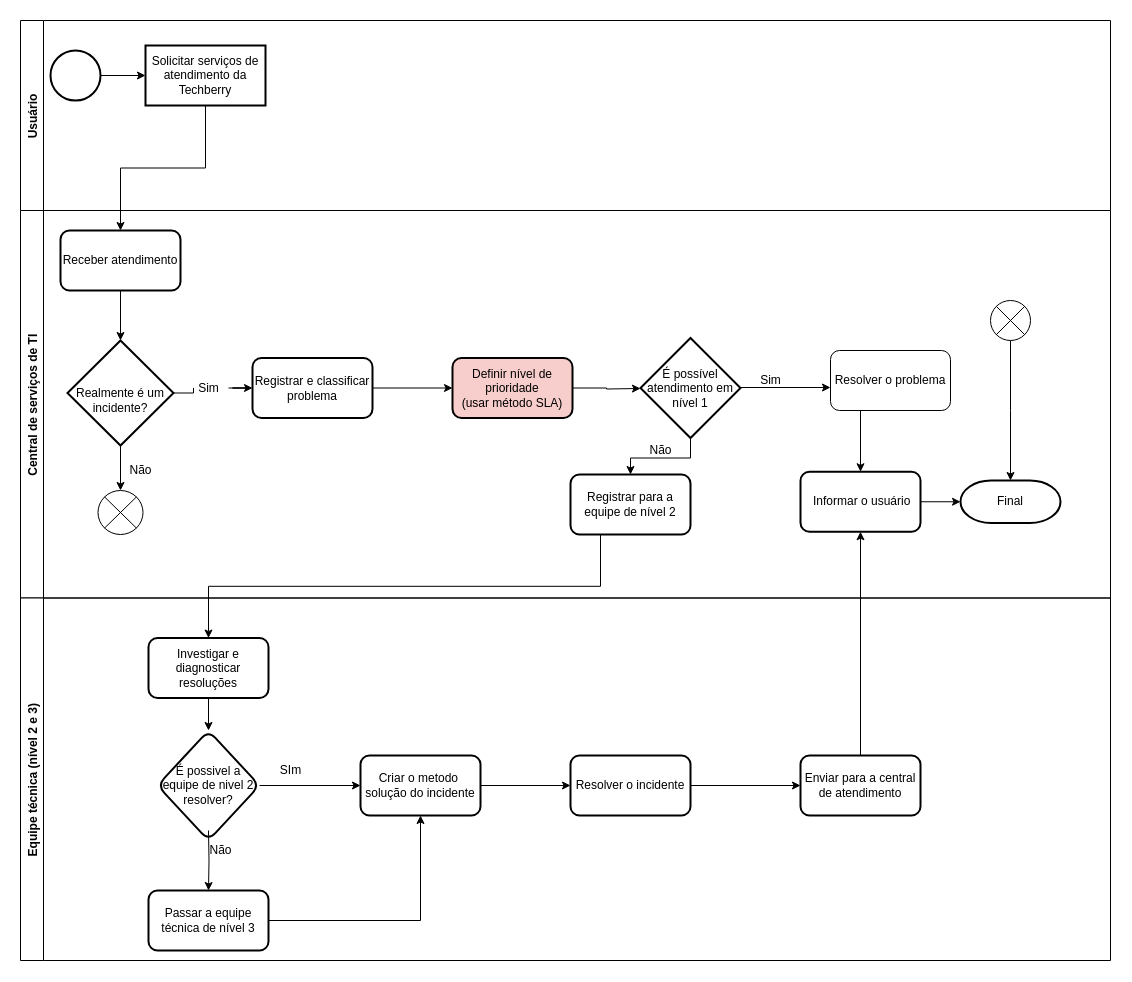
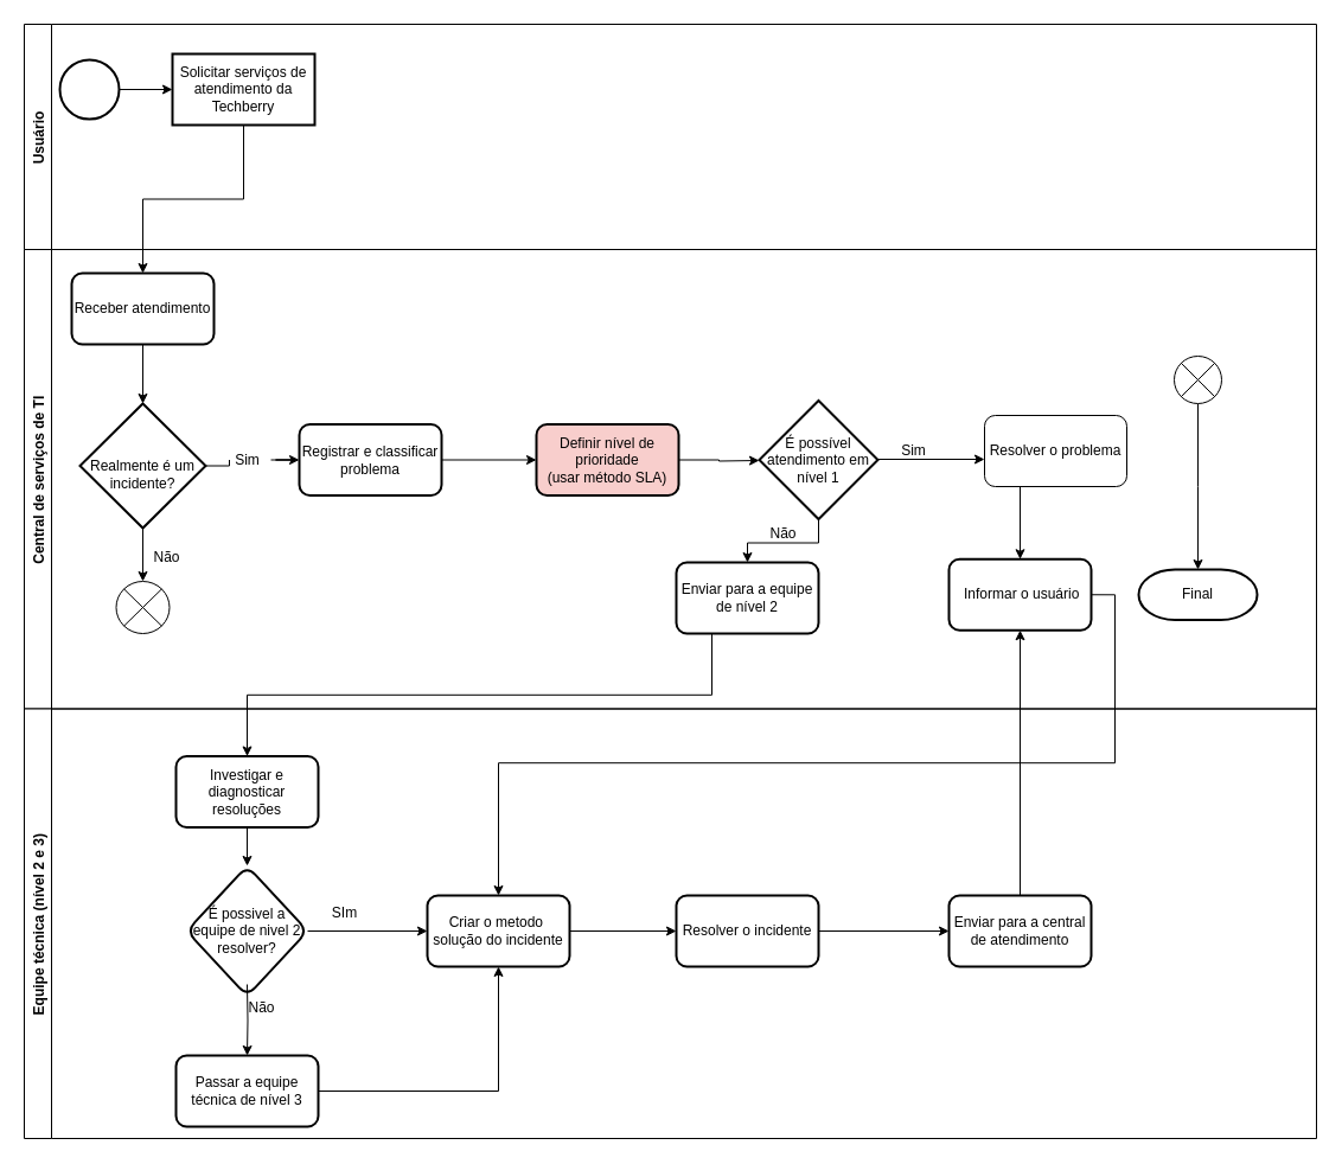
  <mxCell id="0" />
  <mxCell id="1" parent="0" />
  <mxCell id="2" value="Usuário" style="swimlane;horizontal=0;" vertex="1" parent="1"><mxGeometry x="20" y="20" width="1090" height="190" as="geometry"><mxRectangle x="90" y="30" width="30" height="140" as="alternateBounds" /></mxGeometry></mxCell>
  <mxCell id="3" value="" style="strokeWidth=2;html=1;shape=mxgraph.flowchart.start_2;whiteSpace=wrap;" vertex="1" parent="2"><mxGeometry x="30" y="30" width="50" height="50" as="geometry" /></mxCell>
  <mxCell id="4" value="Central de serviços de TI" style="swimlane;horizontal=0;startSize=23;" vertex="1" parent="1"><mxGeometry x="20" y="210" width="1090" height="387.5" as="geometry" /></mxCell>
  <mxCell id="5" value="" style="edgeStyle=orthogonalEdgeStyle;rounded=0;orthogonalLoop=1;jettySize=auto;html=1;exitX=1;exitY=0.5;exitDx=0;exitDy=0;exitPerimeter=0;startArrow=none;" edge="1" parent="4" source="9" target="8"><mxGeometry relative="1" as="geometry" /></mxCell>
  <mxCell id="6" style="edgeStyle=orthogonalEdgeStyle;rounded=0;orthogonalLoop=1;jettySize=auto;html=1;" edge="1" parent="4" source="7" target="21"><mxGeometry relative="1" as="geometry" /></mxCell>
  <mxCell id="7" value="&lt;br&gt;Realmente é um incidente?" style="strokeWidth=2;html=1;shape=mxgraph.flowchart.decision;whiteSpace=wrap;" vertex="1" parent="4"><mxGeometry x="47" y="130" width="106" height="105" as="geometry" /></mxCell>
  <mxCell id="8" value="Registrar e classificar problema" style="rounded=1;whiteSpace=wrap;html=1;strokeWidth=2;" vertex="1" parent="4"><mxGeometry x="232" y="147.5" width="120" height="60" as="geometry" /></mxCell>
  <mxCell id="9" value="Sim" style="text;html=1;align=center;verticalAlign=middle;resizable=0;points=[];autosize=1;strokeColor=none;fillColor=none;" vertex="1" parent="4"><mxGeometry x="168" y="167.5" width="40" height="20" as="geometry" /></mxCell>
  <mxCell id="10" value="" style="edgeStyle=orthogonalEdgeStyle;rounded=0;orthogonalLoop=1;jettySize=auto;html=1;exitX=1;exitY=0.5;exitDx=0;exitDy=0;exitPerimeter=0;endArrow=none;" edge="1" parent="4" source="7" target="9"><mxGeometry relative="1" as="geometry"><mxPoint x="236" y="397.5" as="sourcePoint" /><mxPoint x="322" y="397.5" as="targetPoint" /></mxGeometry></mxCell>
  <mxCell id="11" value="Não" style="text;html=1;align=center;verticalAlign=middle;resizable=0;points=[];autosize=1;strokeColor=none;fillColor=none;" vertex="1" parent="4"><mxGeometry x="100" y="250" width="40" height="20" as="geometry" /></mxCell>
  <mxCell id="12" value="Receber atendimento" style="rounded=1;whiteSpace=wrap;html=1;strokeWidth=2;" vertex="1" parent="4"><mxGeometry x="40" y="20" width="120" height="60" as="geometry" /></mxCell>
  <mxCell id="13" value="" style="edgeStyle=orthogonalEdgeStyle;rounded=0;orthogonalLoop=1;jettySize=auto;html=1;entryX=0.5;entryY=0;entryDx=0;entryDy=0;entryPerimeter=0;" edge="1" parent="4" source="12" target="7"><mxGeometry relative="1" as="geometry"><mxPoint x="100" y="160" as="targetPoint" /></mxGeometry></mxCell>
  <mxCell id="14" value="" style="edgeStyle=orthogonalEdgeStyle;rounded=0;orthogonalLoop=1;jettySize=auto;html=1;" edge="1" parent="4" source="16"><mxGeometry relative="1" as="geometry"><mxPoint x="810" y="177" as="targetPoint" /></mxGeometry></mxCell>
  <mxCell id="15" value="" style="edgeStyle=orthogonalEdgeStyle;rounded=0;orthogonalLoop=1;jettySize=auto;html=1;" edge="1" parent="4" source="16" target="25"><mxGeometry relative="1" as="geometry" /></mxCell>
  <mxCell id="16" value="É possível atendimento em nível 1" style="strokeWidth=2;html=1;shape=mxgraph.flowchart.decision;whiteSpace=wrap;" vertex="1" parent="4"><mxGeometry x="620" y="127.5" width="100" height="100" as="geometry" /></mxCell>
- <mxCell id="17" style="edgeStyle=orthogonalEdgeStyle;rounded=0;orthogonalLoop=1;jettySize=auto;html=1;exitX=1;exitY=0.5;exitDx=0;exitDy=0;entryX=0;entryY=0.5;entryDx=0;entryDy=0;entryPerimeter=0;" edge="1" parent="4" source="18" target="19"><mxGeometry relative="1" as="geometry" /></mxCell>
+ <mxCell id="17" style="edgeStyle=orthogonalEdgeStyle;rounded=0;orthogonalLoop=1;jettySize=auto;html=1;exitX=1;exitY=0.5;exitDx=0;exitDy=0;" edge="1" parent="4" source="18" target="42"><mxGeometry relative="1" as="geometry" /></mxCell>
  <mxCell id="18" value="&amp;nbsp;Informar o usuário" style="rounded=1;whiteSpace=wrap;html=1;strokeWidth=2;" vertex="1" parent="4"><mxGeometry x="780" y="261.25" width="120" height="60" as="geometry" /></mxCell>
  <mxCell id="19" value="Final" style="strokeWidth=2;html=1;shape=mxgraph.flowchart.terminator;whiteSpace=wrap;" vertex="1" parent="4"><mxGeometry x="940" y="270" width="100" height="42.5" as="geometry" /></mxCell>
  <mxCell id="20" value="Sim" style="text;html=1;align=center;verticalAlign=middle;resizable=0;points=[];autosize=1;strokeColor=none;fillColor=none;" vertex="1" parent="4"><mxGeometry x="730" y="160" width="40" height="20" as="geometry" /></mxCell>
  <mxCell id="21" value="" style="verticalLabelPosition=bottom;verticalAlign=top;html=1;shape=mxgraph.flowchart.or;" vertex="1" parent="4"><mxGeometry x="77.5" y="280" width="45" height="44" as="geometry" /></mxCell>
  <mxCell id="22" style="edgeStyle=orthogonalEdgeStyle;rounded=0;orthogonalLoop=1;jettySize=auto;html=1;" edge="1" parent="4" source="23"><mxGeometry relative="1" as="geometry"><mxPoint x="990" y="270" as="targetPoint" /></mxGeometry></mxCell>
  <mxCell id="23" value="" style="verticalLabelPosition=bottom;verticalAlign=top;html=1;shape=mxgraph.flowchart.or;" vertex="1" parent="4"><mxGeometry x="970" y="90" width="40" height="40" as="geometry" /></mxCell>
  <mxCell id="24" value="Não" style="text;html=1;align=center;verticalAlign=middle;resizable=0;points=[];autosize=1;strokeColor=none;fillColor=none;" vertex="1" parent="4"><mxGeometry x="620" y="230" width="40" height="20" as="geometry" /></mxCell>
- <mxCell id="25" value="Registrar para a equipe de nível 2" style="rounded=1;whiteSpace=wrap;html=1;strokeWidth=2;" vertex="1" parent="4"><mxGeometry x="550" y="264" width="120" height="60" as="geometry" /></mxCell>
+ <mxCell id="25" value="Enviar para a equipe de nível 2" style="rounded=1;whiteSpace=wrap;html=1;strokeWidth=2;" vertex="1" parent="4"><mxGeometry x="550" y="264" width="120" height="60" as="geometry" /></mxCell>
  <mxCell id="26" style="edgeStyle=orthogonalEdgeStyle;rounded=0;orthogonalLoop=1;jettySize=auto;html=1;exitX=0.25;exitY=1;exitDx=0;exitDy=0;entryX=0.5;entryY=0;entryDx=0;entryDy=0;" edge="1" parent="4" source="27" target="18"><mxGeometry relative="1" as="geometry" /></mxCell>
  <mxCell id="27" value="Resolver o problema" style="rounded=1;whiteSpace=wrap;html=1;" vertex="1" parent="4"><mxGeometry x="810" y="140" width="120" height="60" as="geometry" /></mxCell>
  <mxCell id="28" value="" style="edgeStyle=orthogonalEdgeStyle;rounded=0;orthogonalLoop=1;jettySize=auto;html=1;entryX=0.5;entryY=0;entryDx=0;entryDy=0;" edge="1" parent="1" source="29" target="12"><mxGeometry relative="1" as="geometry"><mxPoint x="205" y="185" as="targetPoint" /></mxGeometry></mxCell>
  <mxCell id="29" value="Solicitar serviços de atendimento da Techberry" style="whiteSpace=wrap;html=1;strokeWidth=2;" vertex="1" parent="1"><mxGeometry x="145" y="45" width="120" height="60" as="geometry" /></mxCell>
  <mxCell id="30" value="" style="edgeStyle=orthogonalEdgeStyle;rounded=0;orthogonalLoop=1;jettySize=auto;html=1;" edge="1" parent="1" source="3" target="29"><mxGeometry relative="1" as="geometry" /></mxCell>
  <mxCell id="31" value="" style="edgeStyle=orthogonalEdgeStyle;rounded=0;orthogonalLoop=1;jettySize=auto;html=1;" edge="1" parent="1" source="32"><mxGeometry relative="1" as="geometry"><mxPoint x="640" y="388" as="targetPoint" /></mxGeometry></mxCell>
  <mxCell id="32" value="Definir nível de prioridade&lt;br&gt;(usar método SLA)" style="whiteSpace=wrap;html=1;rounded=1;strokeWidth=2;fillColor=#f8cecc;" vertex="1" parent="1"><mxGeometry x="452" y="357.5" width="120" height="60" as="geometry" /></mxCell>
  <mxCell id="33" value="" style="edgeStyle=orthogonalEdgeStyle;rounded=0;orthogonalLoop=1;jettySize=auto;html=1;" edge="1" parent="1" source="8" target="32"><mxGeometry relative="1" as="geometry" /></mxCell>
  <mxCell id="34" value="Equipe técnica (nível 2 e 3)" style="swimlane;horizontal=0;" vertex="1" parent="1"><mxGeometry x="20" y="597.5" width="1090" height="362.5" as="geometry" /></mxCell>
  <mxCell id="35" value="" style="edgeStyle=orthogonalEdgeStyle;rounded=0;orthogonalLoop=1;jettySize=auto;html=1;entryX=0.5;entryY=0;entryDx=0;entryDy=0;" edge="1" parent="34" source="36" target="38"><mxGeometry relative="1" as="geometry"><mxPoint x="188" y="142.5" as="targetPoint" /></mxGeometry></mxCell>
  <mxCell id="36" value="Investigar e diagnosticar resoluções" style="rounded=1;whiteSpace=wrap;html=1;strokeWidth=2;" vertex="1" parent="34"><mxGeometry x="128" y="40" width="120" height="60" as="geometry" /></mxCell>
  <mxCell id="37" value="" style="edgeStyle=orthogonalEdgeStyle;rounded=0;orthogonalLoop=1;jettySize=auto;html=1;" edge="1" parent="34" source="38" target="42"><mxGeometry relative="1" as="geometry" /></mxCell>
  <mxCell id="38" value="É possivel a equipe de nivel 2 resolver?" style="rhombus;whiteSpace=wrap;html=1;rounded=1;strokeWidth=2;" vertex="1" parent="34"><mxGeometry x="137" y="132.5" width="102" height="110" as="geometry" /></mxCell>
  <mxCell id="39" style="edgeStyle=orthogonalEdgeStyle;rounded=0;orthogonalLoop=1;jettySize=auto;html=1;entryX=0.5;entryY=1;entryDx=0;entryDy=0;" edge="1" parent="34" source="40" target="42"><mxGeometry relative="1" as="geometry" /></mxCell>
  <mxCell id="40" value="Passar a equipe técnica de nível 3" style="rounded=1;whiteSpace=wrap;html=1;strokeWidth=2;" vertex="1" parent="34"><mxGeometry x="128" y="292.5" width="120" height="60" as="geometry" /></mxCell>
  <mxCell id="41" value="" style="edgeStyle=orthogonalEdgeStyle;rounded=0;orthogonalLoop=1;jettySize=auto;html=1;" edge="1" parent="34" source="42" target="44"><mxGeometry relative="1" as="geometry" /></mxCell>
  <mxCell id="42" value="Criar o metodo&amp;nbsp; solução do incidente" style="rounded=1;whiteSpace=wrap;html=1;strokeWidth=2;" vertex="1" parent="34"><mxGeometry x="340" y="157.5" width="120" height="60" as="geometry" /></mxCell>
  <mxCell id="43" value="" style="edgeStyle=orthogonalEdgeStyle;rounded=0;orthogonalLoop=1;jettySize=auto;html=1;" edge="1" parent="34" source="44" target="45"><mxGeometry relative="1" as="geometry" /></mxCell>
  <mxCell id="44" value="Resolver o incidente" style="rounded=1;whiteSpace=wrap;html=1;strokeWidth=2;" vertex="1" parent="34"><mxGeometry x="550" y="157.5" width="120" height="60" as="geometry" /></mxCell>
  <mxCell id="45" value="Enviar para a central de atendimento" style="rounded=1;whiteSpace=wrap;html=1;strokeWidth=2;" vertex="1" parent="34"><mxGeometry x="780" y="157.5" width="120" height="60" as="geometry" /></mxCell>
  <mxCell id="46" value="" style="edgeStyle=orthogonalEdgeStyle;rounded=0;orthogonalLoop=1;jettySize=auto;html=1;" edge="1" parent="1" target="40"><mxGeometry relative="1" as="geometry"><mxPoint x="208" y="830" as="sourcePoint" /></mxGeometry></mxCell>
  <mxCell id="47" style="edgeStyle=orthogonalEdgeStyle;rounded=0;orthogonalLoop=1;jettySize=auto;html=1;exitX=0.25;exitY=1;exitDx=0;exitDy=0;" edge="1" parent="1" source="25" target="36"><mxGeometry relative="1" as="geometry" /></mxCell>
  <mxCell id="48" style="edgeStyle=orthogonalEdgeStyle;rounded=0;orthogonalLoop=1;jettySize=auto;html=1;" edge="1" parent="1" source="45" target="18"><mxGeometry relative="1" as="geometry" /></mxCell>
  <mxCell id="49" value="SIm" style="text;html=1;align=center;verticalAlign=middle;resizable=0;points=[];autosize=1;strokeColor=none;fillColor=none;" vertex="1" parent="1"><mxGeometry x="270" y="760" width="40" height="20" as="geometry" /></mxCell>
  <mxCell id="50" value="Não" style="text;html=1;align=center;verticalAlign=middle;resizable=0;points=[];autosize=1;strokeColor=none;fillColor=none;" vertex="1" parent="1"><mxGeometry x="200" y="840" width="40" height="20" as="geometry" /></mxCell>
